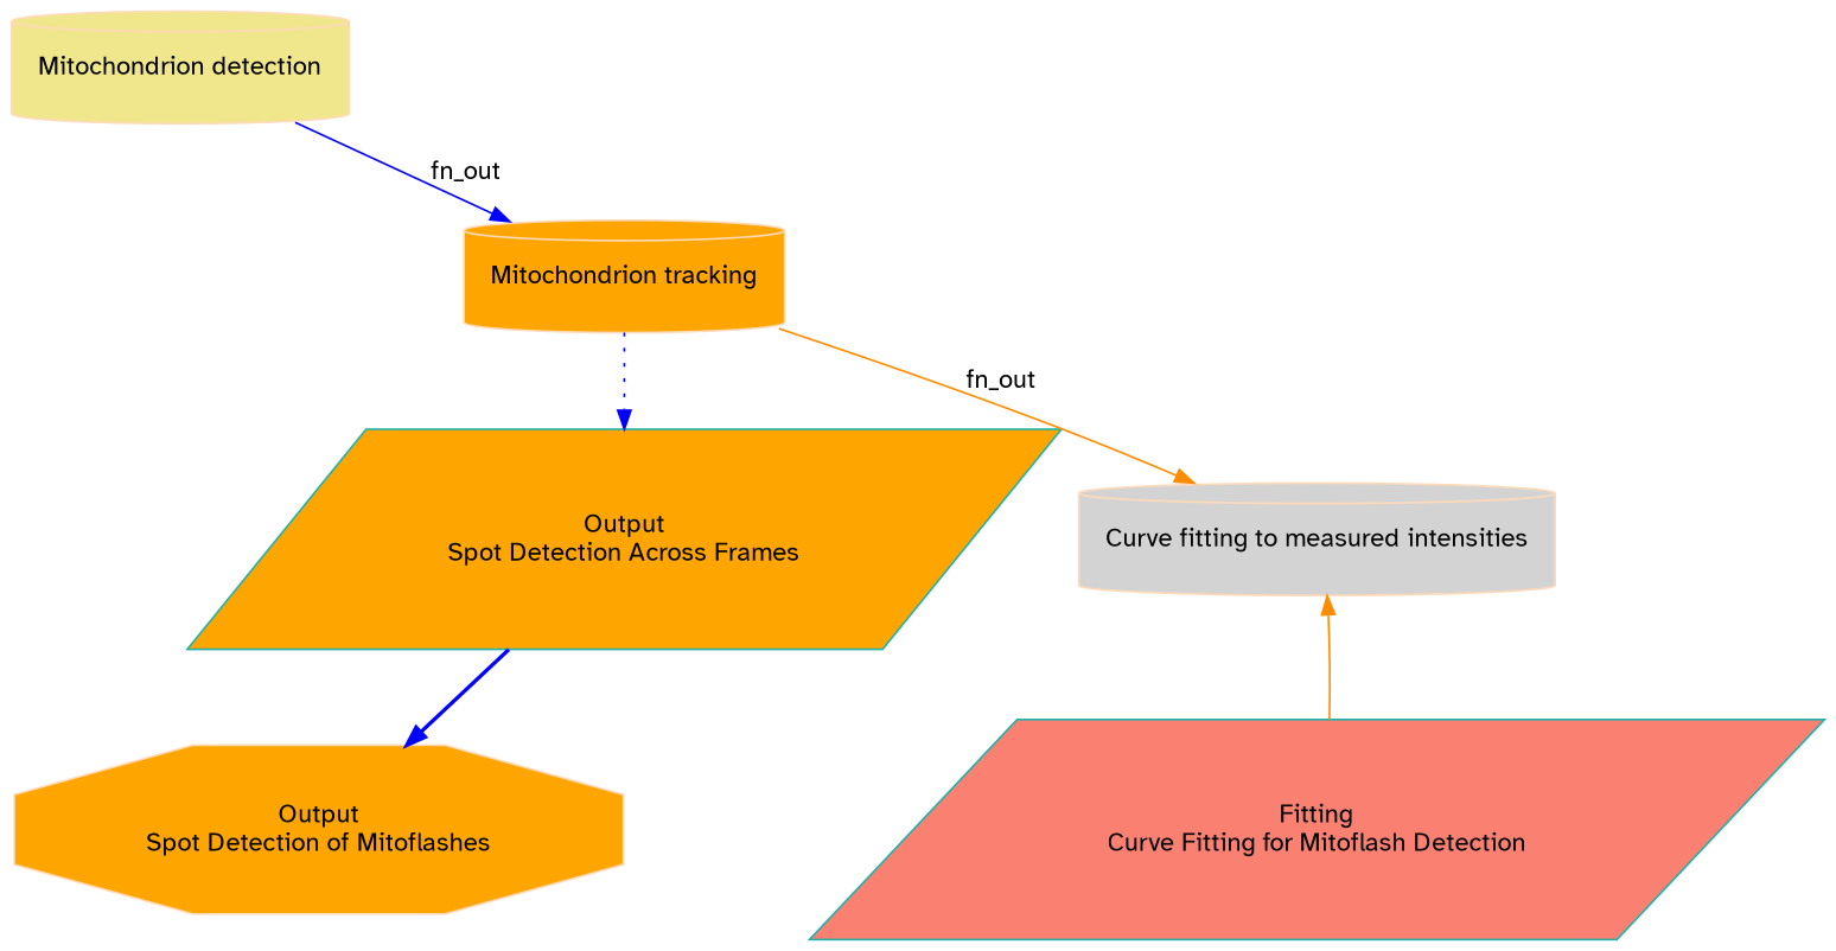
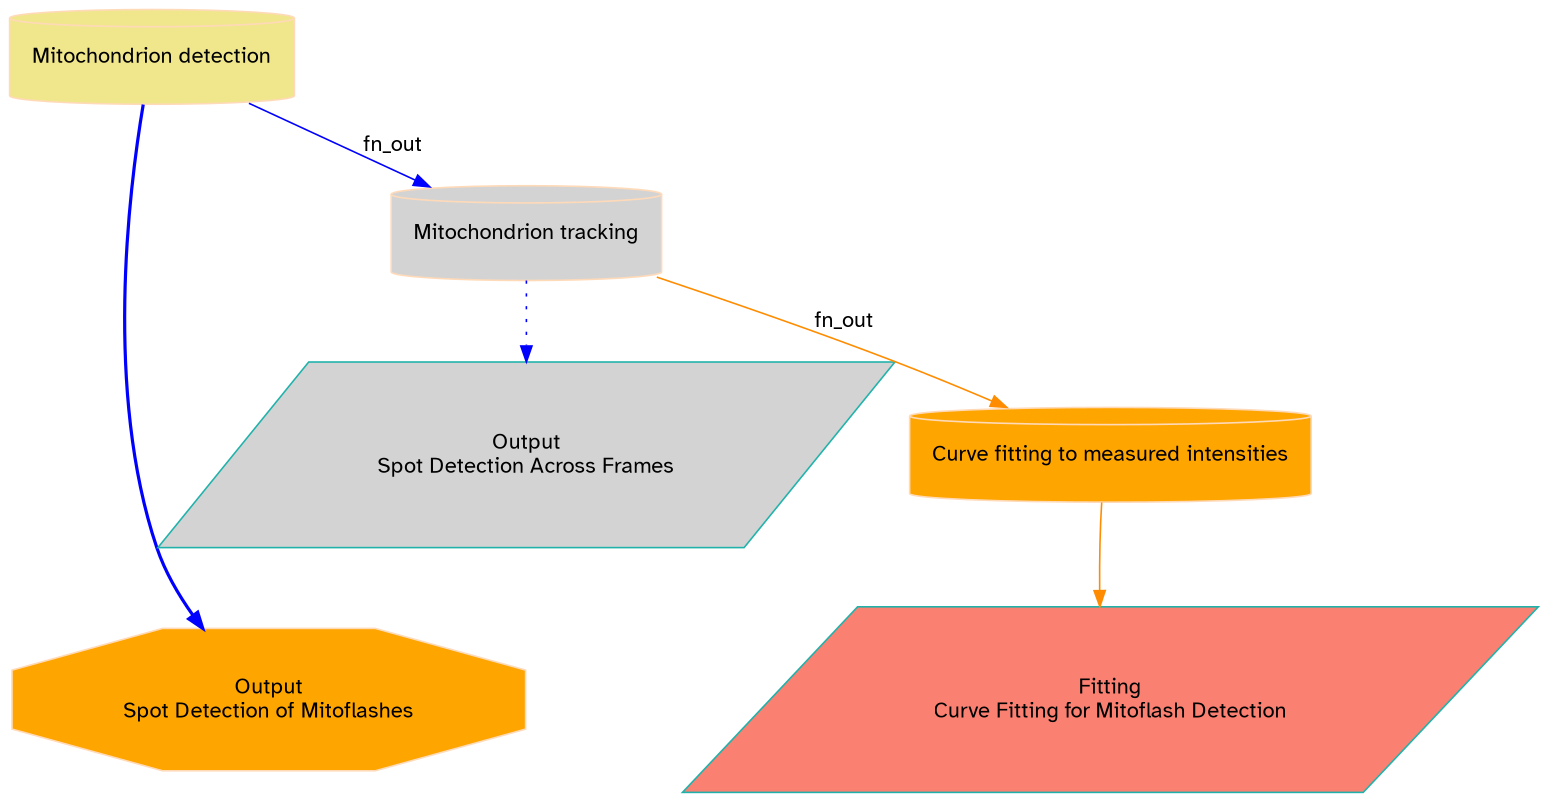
  digraph {
    node [color=peachpuff fillcolor=orange fontname="Atkinson Hyperlegible" margin="0.2,0.2" shape=cylinder style=filled]
    edge [color=blue fontname="Atkinson Hyperlegible" style=solid]
    n1 [fillcolor=khaki label="Mitochondrion detection"]
    n2 [label="Output\nSpot Detection of Mitoflashes" shape=octagon]
-   n3 [label="Mitochondrion tracking"]
-   n4 [color=lightseagreen label="Output\nSpot Detection Across Frames" shape=parallelogram]
-   n5 [fillcolor=lightgrey label="Curve fitting to measured intensities"]
+   n3 [fillcolor=lightgrey label="Mitochondrion tracking"]
+   n4 [color=lightseagreen fillcolor=lightgrey label="Output\nSpot Detection Across Frames" shape=parallelogram]
+   n5 [label="Curve fitting to measured intensities"]
    n6 [color=lightseagreen fillcolor=salmon label="Fitting\nCurve Fitting for Mitoflash Detection" shape=parallelogram]
-   n4 -> n2 [style=bold]
+   n1 -> n2 [style=bold]
    n1 -> n3 [label=fn_out]
    n3 -> n4 [style=dotted]
    n3 -> n5 [color=darkorange label=fn_out]
-   n6 -> n5 [color=darkorange]
+   n5 -> n6 [color=darkorange]
  }
